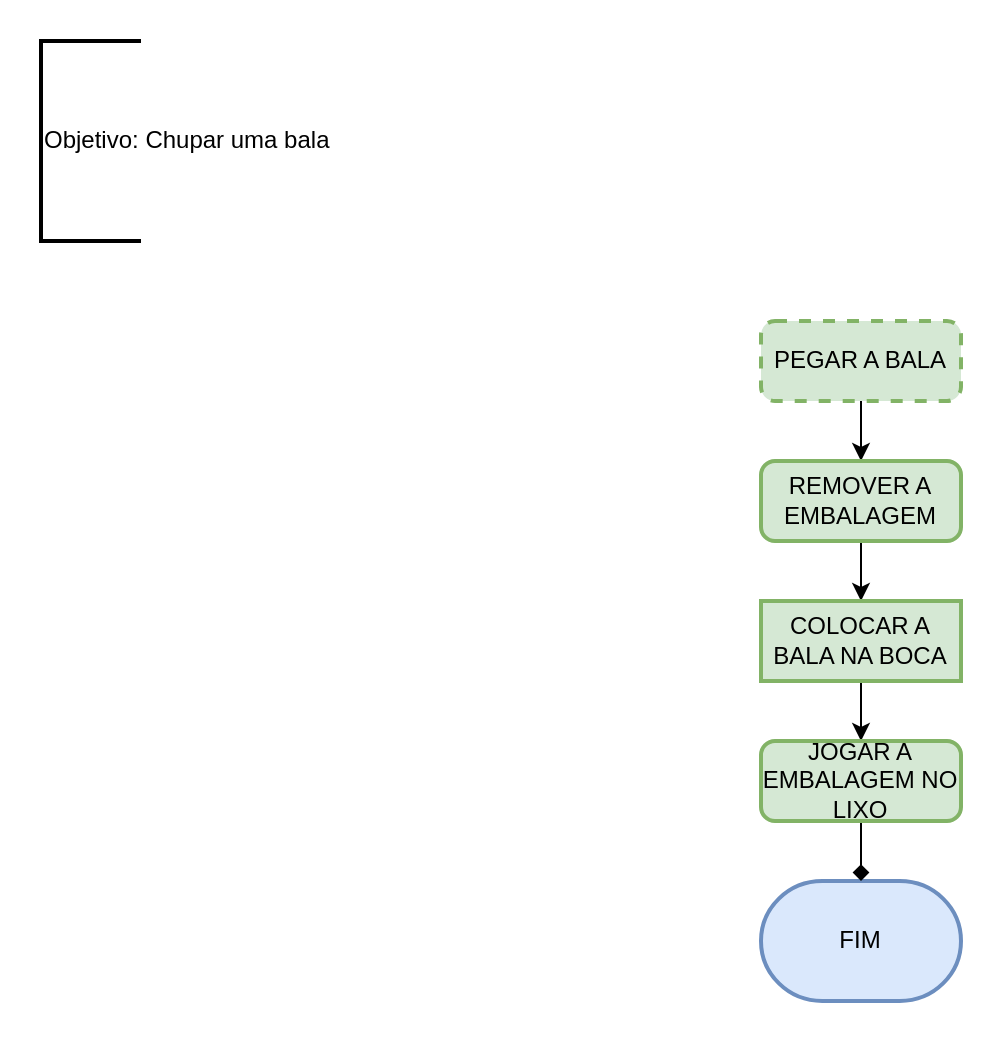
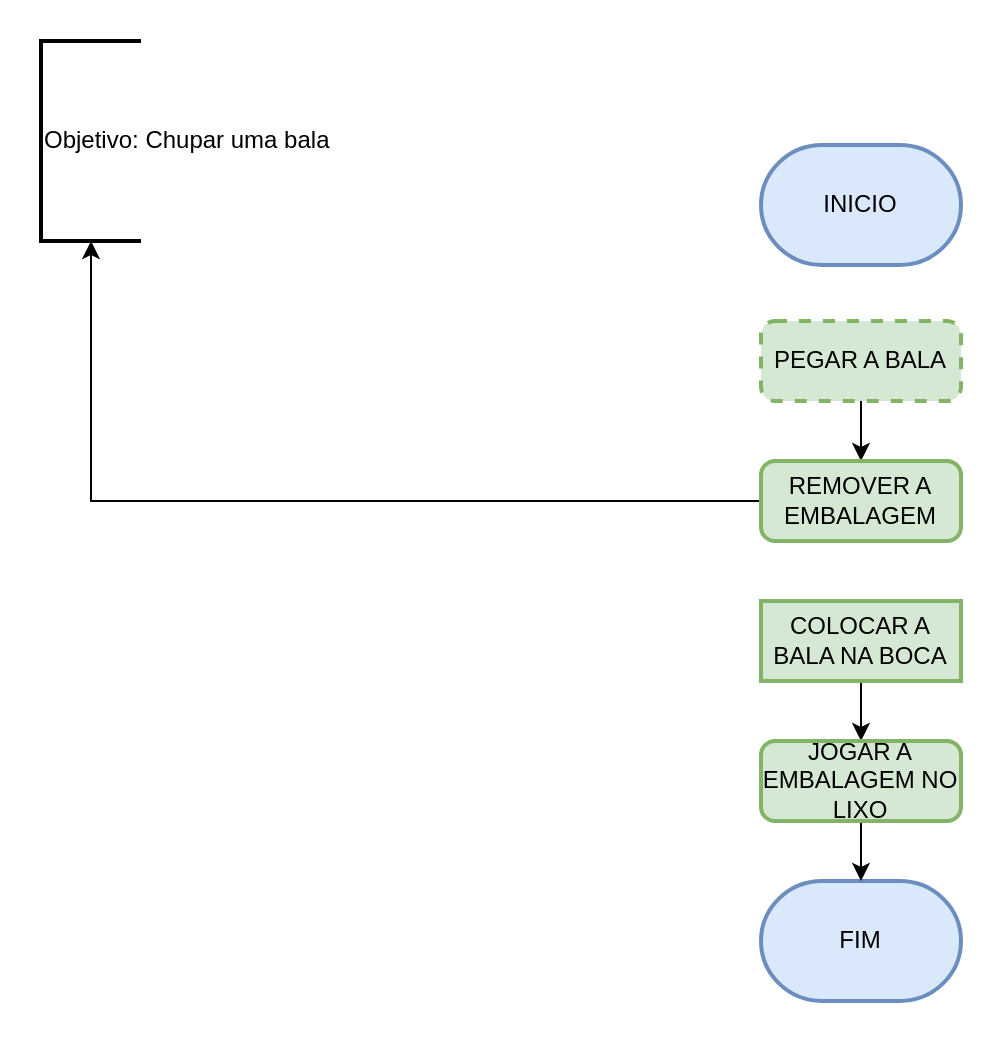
  <mxCell id="0" />
  <mxCell id="1" parent="0" />
  <mxCell id="2" value="Objetivo: Chupar uma bala" style="strokeWidth=2;html=1;shape=mxgraph.flowchart.annotation_1;align=left;pointerEvents=1;" vertex="1" parent="1"><mxGeometry x="20" y="20" width="50" height="100" as="geometry" /></mxCell>
+ <mxCell id="3" value="INICIO" style="strokeWidth=2;html=1;shape=mxgraph.flowchart.terminator;whiteSpace=wrap;fillColor=#dae8fc;strokeColor=#6c8ebf;" vertex="1" parent="1"><mxGeometry x="380" y="72" width="100" height="60" as="geometry" /></mxCell>
  <mxCell id="4" value="FIM" style="strokeWidth=2;html=1;shape=mxgraph.flowchart.terminator;whiteSpace=wrap;fillColor=#dae8fc;strokeColor=#6c8ebf;" vertex="1" parent="1"><mxGeometry x="380" y="440" width="100" height="60" as="geometry" /></mxCell>
  <mxCell id="5" style="edgeStyle=orthogonalEdgeStyle;rounded=0;orthogonalLoop=1;jettySize=auto;html=1;entryX=0.5;entryY=0;entryDx=0;entryDy=0;" edge="1" parent="1" source="6" target="8"><mxGeometry relative="1" as="geometry" /></mxCell>
  <mxCell id="6" value="PEGAR A BALA" style="rounded=1;whiteSpace=wrap;html=1;absoluteArcSize=1;arcSize=14;strokeWidth=2;fillColor=#d5e8d4;strokeColor=#82b366;dashed=1;" vertex="1" parent="1"><mxGeometry x="380" y="160" width="100" height="40" as="geometry" /></mxCell>
- <mxCell id="7" style="edgeStyle=orthogonalEdgeStyle;rounded=0;orthogonalLoop=1;jettySize=auto;html=1;entryX=0.5;entryY=0;entryDx=0;entryDy=0;" edge="1" parent="1" source="8" target="10"><mxGeometry relative="1" as="geometry" /></mxCell>
+ <mxCell id="7" style="edgeStyle=orthogonalEdgeStyle;rounded=0;orthogonalLoop=1;jettySize=auto;html=1;" edge="1" parent="1" source="8" target="2"><mxGeometry relative="1" as="geometry" /></mxCell>
  <mxCell id="8" value="REMOVER A EMBALAGEM" style="rounded=1;whiteSpace=wrap;html=1;absoluteArcSize=1;arcSize=14;strokeWidth=2;fillColor=#d5e8d4;strokeColor=#82b366;" vertex="1" parent="1"><mxGeometry x="380" y="230" width="100" height="40" as="geometry" /></mxCell>
  <mxCell id="9" style="edgeStyle=orthogonalEdgeStyle;rounded=0;orthogonalLoop=1;jettySize=auto;html=1;exitX=0.5;exitY=1;exitDx=0;exitDy=0;entryX=0.5;entryY=0;entryDx=0;entryDy=0;" edge="1" parent="1" source="10" target="12"><mxGeometry relative="1" as="geometry" /></mxCell>
  <mxCell id="10" value="COLOCAR A BALA NA BOCA" style="whiteSpace=wrap;html=1;absoluteArcSize=1;arcSize=14;strokeWidth=2;fillColor=#d5e8d4;strokeColor=#82b366;rounded=0;" vertex="1" parent="1"><mxGeometry x="380" y="300" width="100" height="40" as="geometry" /></mxCell>
- <mxCell id="11" style="edgeStyle=orthogonalEdgeStyle;rounded=0;orthogonalLoop=1;jettySize=auto;html=1;exitX=0.5;exitY=1;exitDx=0;exitDy=0;entryX=0.5;entryY=0;entryDx=0;entryDy=0;entryPerimeter=0;endArrow=diamond;" edge="1" parent="1" source="12" target="4"><mxGeometry relative="1" as="geometry" /></mxCell>
+ <mxCell id="11" style="edgeStyle=orthogonalEdgeStyle;rounded=0;orthogonalLoop=1;jettySize=auto;html=1;exitX=0.5;exitY=1;exitDx=0;exitDy=0;entryX=0.5;entryY=0;entryDx=0;entryDy=0;entryPerimeter=0;" edge="1" parent="1" source="12" target="4"><mxGeometry relative="1" as="geometry" /></mxCell>
  <mxCell id="12" value="JOGAR A EMBALAGEM NO LIXO" style="rounded=1;whiteSpace=wrap;html=1;absoluteArcSize=1;arcSize=14;strokeWidth=2;fillColor=#d5e8d4;strokeColor=#82b366;" vertex="1" parent="1"><mxGeometry x="380" y="370" width="100" height="40" as="geometry" /></mxCell>
